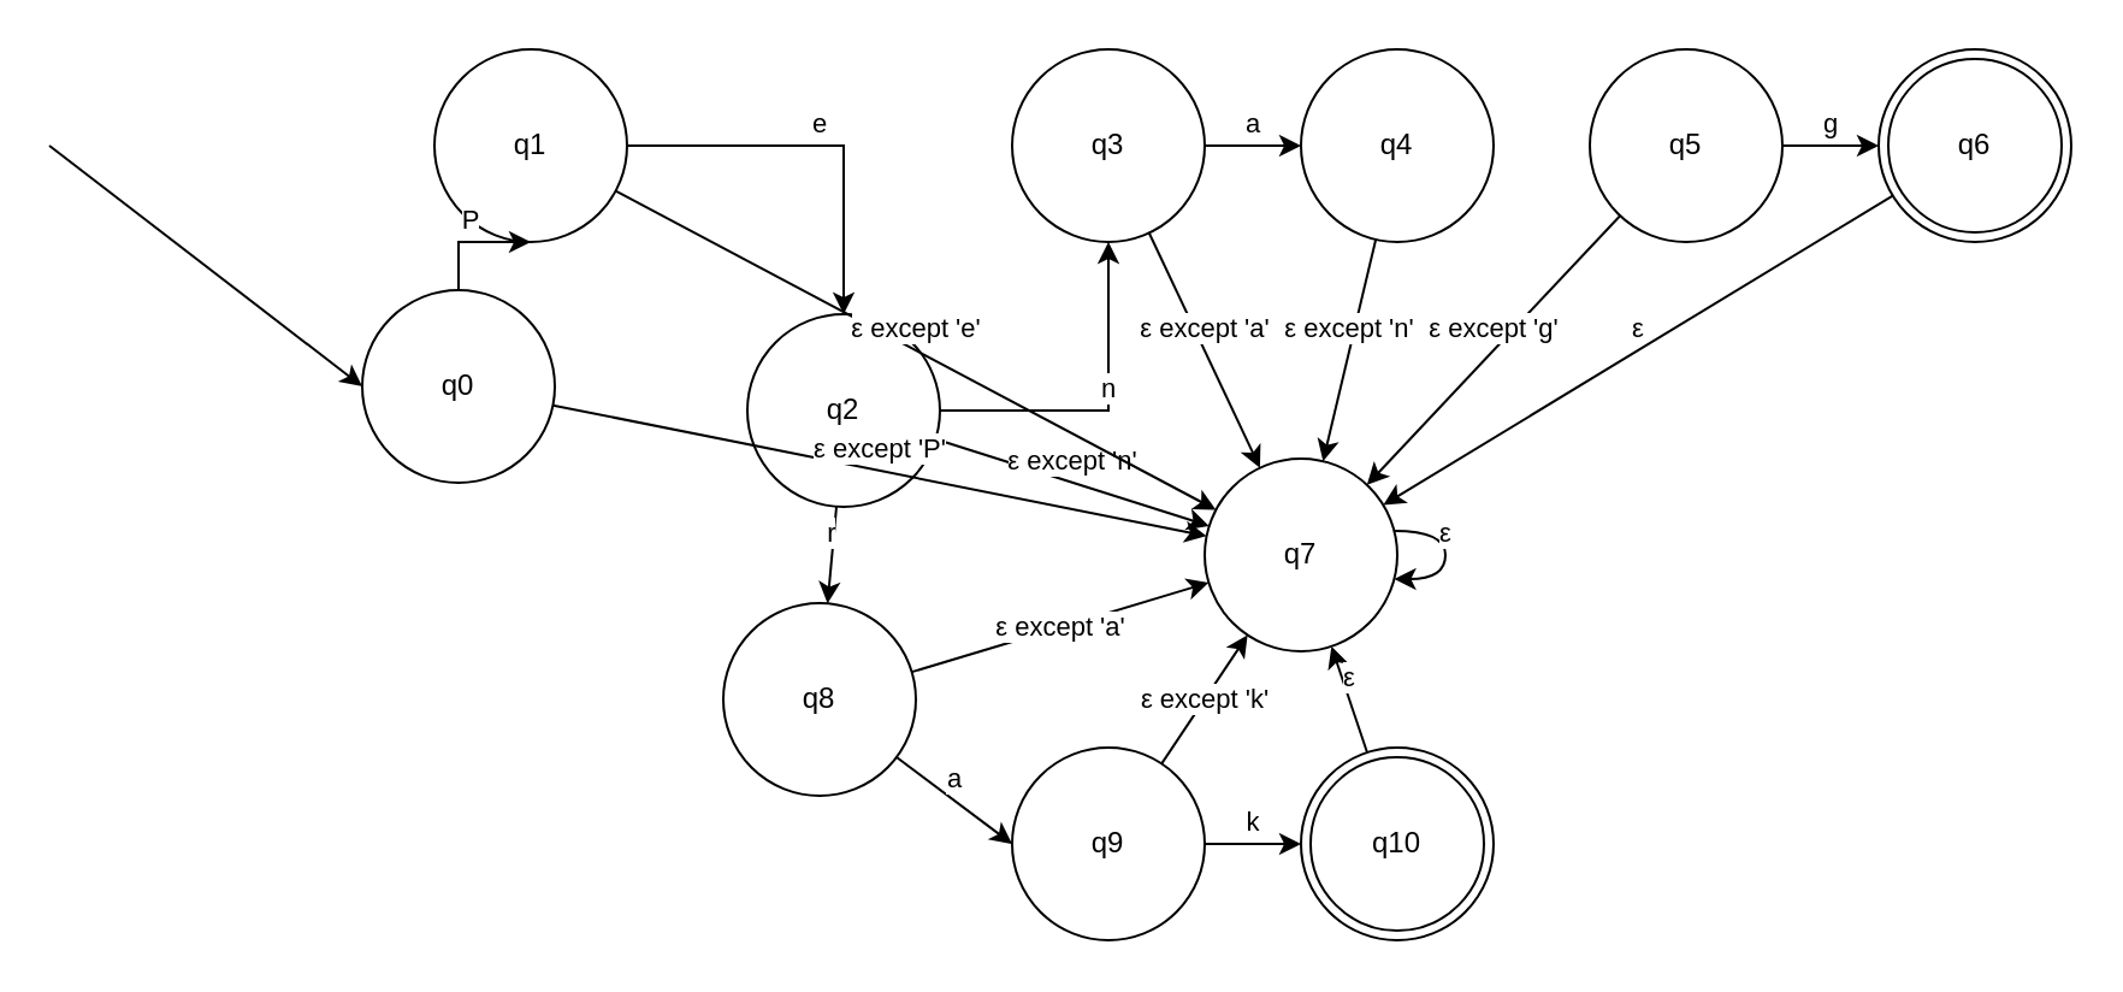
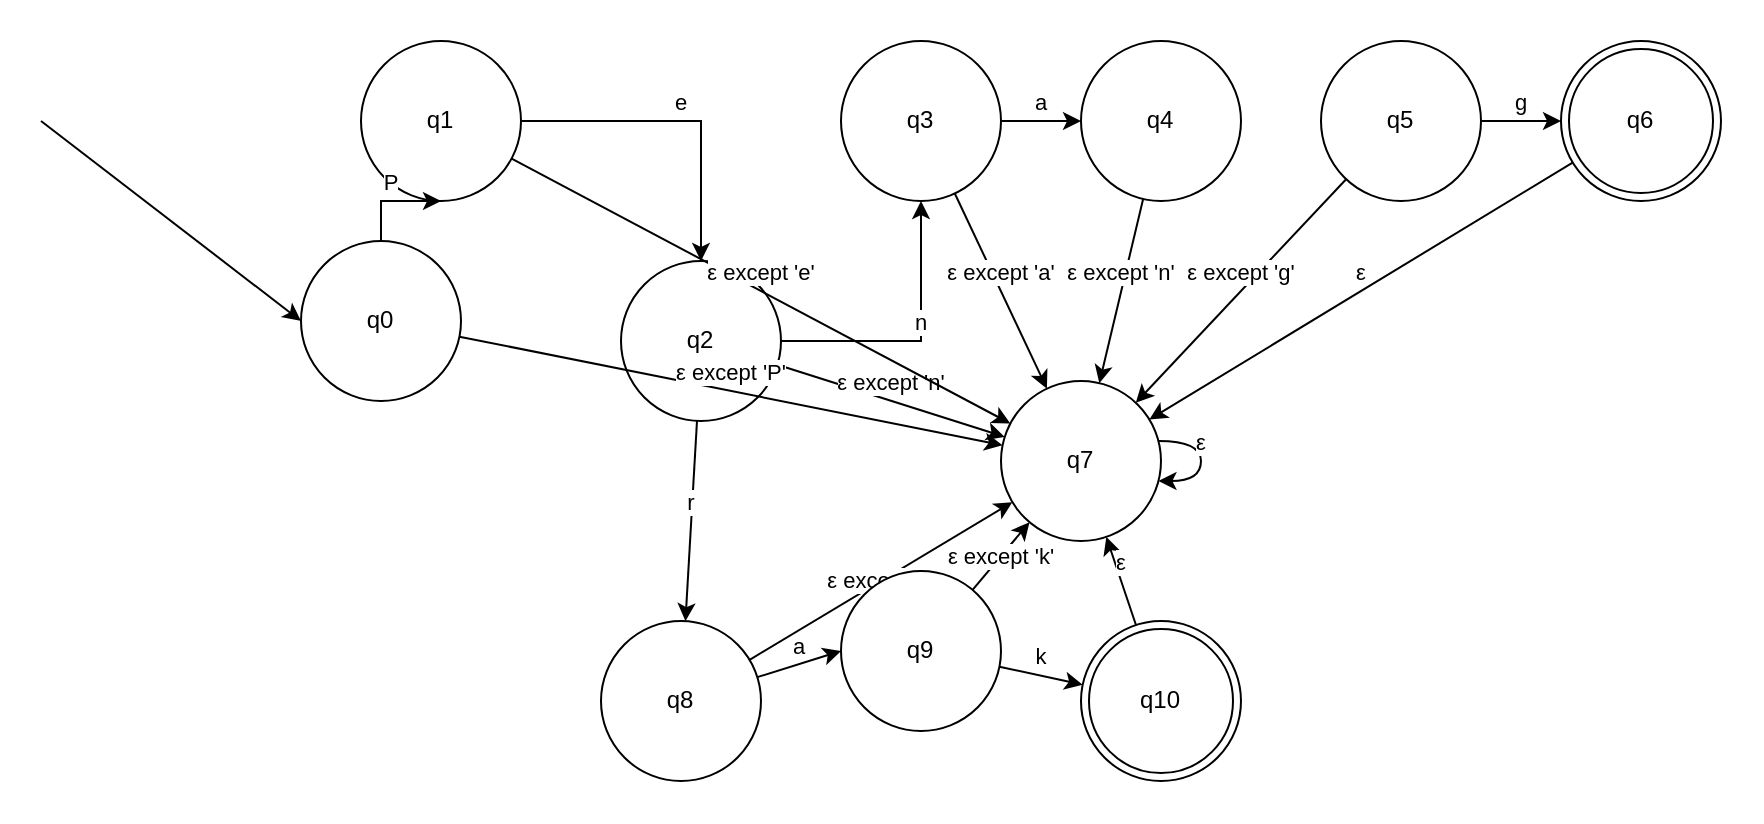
  <mxCell id="0" />
  <mxCell id="1" parent="0" />
  <mxCell id="2" value="n" style="edgeStyle=orthogonalEdgeStyle;rounded=0;orthogonalLoop=1;jettySize=auto;html=1;verticalAlign=bottom;" edge="1" parent="1" source="5" target="15"><mxGeometry relative="1" as="geometry" /></mxCell>
  <mxCell id="3" value="ε except 'n'" style="edgeStyle=none;rounded=0;orthogonalLoop=1;jettySize=auto;html=1;verticalAlign=bottom;" edge="1" parent="1" source="5" target="23"><mxGeometry relative="1" as="geometry" /></mxCell>
  <mxCell id="4" value="r" style="rounded=0;orthogonalLoop=1;jettySize=auto;html=1;verticalAlign=bottom;" edge="1" parent="1" source="5" target="26"><mxGeometry relative="1" as="geometry" /></mxCell>
  <mxCell id="5" value="q2" style="ellipse;whiteSpace=wrap;html=1;aspect=fixed;" vertex="1" parent="1"><mxGeometry x="310" y="130" width="80" height="80" as="geometry" /></mxCell>
  <mxCell id="6" value="e" style="edgeStyle=orthogonalEdgeStyle;rounded=0;orthogonalLoop=1;jettySize=auto;html=1;verticalAlign=bottom;" edge="1" parent="1" source="8" target="5"><mxGeometry relative="1" as="geometry" /></mxCell>
  <mxCell id="7" value="ε except 'e'" style="edgeStyle=none;rounded=0;orthogonalLoop=1;jettySize=auto;html=1;verticalAlign=bottom;" edge="1" parent="1" source="8" target="23"><mxGeometry relative="1" as="geometry" /></mxCell>
  <mxCell id="8" value="q1" style="ellipse;whiteSpace=wrap;html=1;aspect=fixed;" vertex="1" parent="1"><mxGeometry x="180" y="20" width="80" height="80" as="geometry" /></mxCell>
  <mxCell id="9" value="P" style="edgeStyle=orthogonalEdgeStyle;rounded=0;orthogonalLoop=1;jettySize=auto;html=1;verticalAlign=bottom;" edge="1" parent="1" source="11" target="8"><mxGeometry relative="1" as="geometry" /></mxCell>
  <mxCell id="10" value="ε except 'P'" style="rounded=0;orthogonalLoop=1;jettySize=auto;html=1;verticalAlign=bottom;" edge="1" parent="1" source="11" target="23"><mxGeometry relative="1" as="geometry" /></mxCell>
  <mxCell id="11" value="q0" style="ellipse;whiteSpace=wrap;html=1;aspect=fixed;" vertex="1" parent="1"><mxGeometry x="150" y="120" width="80" height="80" as="geometry" /></mxCell>
  <mxCell id="12" value="" style="endArrow=classic;html=1;rounded=0;entryX=0;entryY=0.5;entryDx=0;entryDy=0;" edge="1" parent="1" target="11"><mxGeometry width="50" height="50" relative="1" as="geometry"><mxPoint x="20" y="60" as="sourcePoint" /><mxPoint x="0" y="50" as="targetPoint" /></mxGeometry></mxCell>
  <mxCell id="13" value="a" style="edgeStyle=orthogonalEdgeStyle;rounded=0;orthogonalLoop=1;jettySize=auto;html=1;verticalAlign=bottom;" edge="1" parent="1" source="15" target="17"><mxGeometry relative="1" as="geometry" /></mxCell>
  <mxCell id="14" value="ε except 'a'" style="edgeStyle=none;rounded=0;orthogonalLoop=1;jettySize=auto;html=1;verticalAlign=bottom;" edge="1" parent="1" source="15" target="23"><mxGeometry relative="1" as="geometry" /></mxCell>
  <mxCell id="15" value="q3" style="ellipse;whiteSpace=wrap;html=1;aspect=fixed;" vertex="1" parent="1"><mxGeometry x="420" y="20" width="80" height="80" as="geometry" /></mxCell>
  <mxCell id="16" value="ε except 'n'" style="edgeStyle=none;rounded=0;orthogonalLoop=1;jettySize=auto;html=1;verticalAlign=bottom;" edge="1" parent="1" source="17" target="23"><mxGeometry relative="1" as="geometry" /></mxCell>
  <mxCell id="17" value="q4" style="ellipse;whiteSpace=wrap;html=1;aspect=fixed;" vertex="1" parent="1"><mxGeometry x="540" y="20" width="80" height="80" as="geometry" /></mxCell>
  <mxCell id="18" value="g" style="edgeStyle=orthogonalEdgeStyle;rounded=0;orthogonalLoop=1;jettySize=auto;html=1;verticalAlign=bottom;" edge="1" parent="1" source="20" target="22"><mxGeometry relative="1" as="geometry"><mxPoint x="780" y="60" as="targetPoint" /></mxGeometry></mxCell>
  <mxCell id="19" value="ε except 'g'" style="edgeStyle=none;rounded=0;orthogonalLoop=1;jettySize=auto;html=1;verticalAlign=bottom;" edge="1" parent="1" source="20" target="23"><mxGeometry relative="1" as="geometry" /></mxCell>
  <mxCell id="20" value="q5" style="ellipse;whiteSpace=wrap;html=1;aspect=fixed;" vertex="1" parent="1"><mxGeometry x="660" y="20" width="80" height="80" as="geometry" /></mxCell>
  <mxCell id="21" value="ε" style="edgeStyle=none;rounded=0;orthogonalLoop=1;jettySize=auto;html=1;verticalAlign=bottom;" edge="1" parent="1" source="22" target="23"><mxGeometry relative="1" as="geometry" /></mxCell>
  <mxCell id="22" value="q6" style="ellipse;shape=doubleEllipse;whiteSpace=wrap;html=1;aspect=fixed;" vertex="1" parent="1"><mxGeometry x="780" y="20" width="80" height="80" as="geometry" /></mxCell>
  <mxCell id="23" value="q7" style="ellipse;whiteSpace=wrap;html=1;aspect=fixed;" vertex="1" parent="1"><mxGeometry x="500" y="190" width="80" height="80" as="geometry" /></mxCell>
  <mxCell id="24" value="a" style="edgeStyle=none;rounded=0;orthogonalLoop=1;jettySize=auto;html=1;entryX=0;entryY=0.5;entryDx=0;entryDy=0;verticalAlign=bottom;" edge="1" parent="1" source="26" target="29"><mxGeometry relative="1" as="geometry" /></mxCell>
  <mxCell id="25" value="ε except 'a'" style="rounded=0;orthogonalLoop=1;jettySize=auto;html=1;" edge="1" parent="1" source="26" target="23"><mxGeometry relative="1" as="geometry" /></mxCell>
- <mxCell id="26" value="q8" style="ellipse;whiteSpace=wrap;html=1;aspect=fixed;" vertex="1" parent="1"><mxGeometry x="300" y="250" width="80" height="80" as="geometry" /></mxCell>
+ <mxCell id="26" value="q8" style="ellipse;whiteSpace=wrap;html=1;aspect=fixed;" vertex="1" parent="1"><mxGeometry x="300" y="310" width="80" height="80" as="geometry" /></mxCell>
  <mxCell id="27" value="k" style="edgeStyle=none;rounded=0;orthogonalLoop=1;jettySize=auto;html=1;verticalAlign=bottom;" edge="1" parent="1" source="29" target="31"><mxGeometry relative="1" as="geometry" /></mxCell>
  <mxCell id="28" value="ε except 'k'" style="edgeStyle=none;rounded=0;orthogonalLoop=1;jettySize=auto;html=1;" edge="1" parent="1" source="29" target="23"><mxGeometry relative="1" as="geometry" /></mxCell>
- <mxCell id="29" value="q9" style="ellipse;whiteSpace=wrap;html=1;aspect=fixed;" vertex="1" parent="1"><mxGeometry x="420" y="310" width="80" height="80" as="geometry" /></mxCell>
+ <mxCell id="29" value="q9" style="ellipse;whiteSpace=wrap;html=1;aspect=fixed;" vertex="1" parent="1"><mxGeometry x="420" y="285" width="80" height="80" as="geometry" /></mxCell>
  <mxCell id="30" value="ε" style="edgeStyle=none;rounded=0;orthogonalLoop=1;jettySize=auto;html=1;verticalAlign=bottom;" edge="1" parent="1" source="31" target="23"><mxGeometry relative="1" as="geometry" /></mxCell>
  <mxCell id="31" value="q10" style="ellipse;shape=doubleEllipse;whiteSpace=wrap;html=1;aspect=fixed;" vertex="1" parent="1"><mxGeometry x="540" y="310" width="80" height="80" as="geometry" /></mxCell>
  <mxCell id="32" value="ε" style="edgeStyle=orthogonalEdgeStyle;curved=1;rounded=0;orthogonalLoop=1;jettySize=auto;html=1;verticalAlign=bottom;" edge="1" parent="1" source="23" target="23"><mxGeometry relative="1" as="geometry" /></mxCell>
